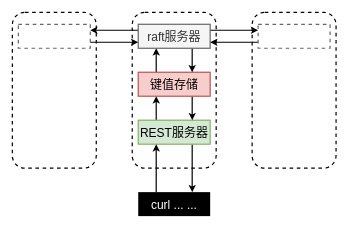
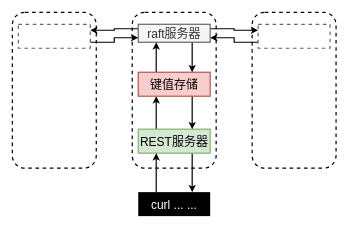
  <mxCell id="0" />
  <mxCell id="1" parent="0" />
  <mxCell id="2" value="" style="rounded=1;whiteSpace=wrap;html=1;fillColor=none;dashed=1;strokeWidth=2;fontSize=20;" parent="1" vertex="1"><mxGeometry x="220" y="20" width="140" height="260" as="geometry" /></mxCell>
  <mxCell id="3" value="" style="rounded=1;whiteSpace=wrap;html=1;fillColor=none;dashed=1;strokeWidth=2;fontSize=20;" parent="1" vertex="1"><mxGeometry x="420" y="20" width="140" height="260" as="geometry" /></mxCell>
  <mxCell id="4" value="" style="rounded=1;whiteSpace=wrap;html=1;fillColor=none;dashed=1;strokeWidth=2;fontSize=20;" parent="1" vertex="1"><mxGeometry x="20" y="20" width="140" height="260" as="geometry" /></mxCell>
  <mxCell id="5" style="edgeStyle=orthogonalEdgeStyle;rounded=0;orthogonalLoop=1;jettySize=auto;html=1;exitX=0.25;exitY=0;exitDx=0;exitDy=0;entryX=0.25;entryY=1;entryDx=0;entryDy=0;endArrow=classic;endFill=1;strokeWidth=2;fontSize=20;" parent="1" source="7" target="10" edge="1"><mxGeometry relative="1" as="geometry" /></mxCell>
  <mxCell id="6" style="edgeStyle=orthogonalEdgeStyle;rounded=0;orthogonalLoop=1;jettySize=auto;html=1;exitX=0.75;exitY=1;exitDx=0;exitDy=0;entryX=0.75;entryY=0;entryDx=0;entryDy=0;startArrow=none;startFill=0;endArrow=classic;endFill=1;strokeWidth=2;fontSize=20;" parent="1" source="7" target="20" edge="1"><mxGeometry relative="1" as="geometry" /></mxCell>
- <mxCell id="7" value="REST服务器" style="rounded=0;whiteSpace=wrap;html=1;fillColor=#d5e8d4;strokeColor=#82b366;strokeWidth=2;fontSize=20;" parent="1" vertex="1"><mxGeometry x="230" y="200" width="120" height="40" as="geometry" /></mxCell>
+ <mxCell id="7" value="REST服务器" style="rounded=0;whiteSpace=wrap;html=1;fillColor=#d5e8d4;strokeColor=#82b366;strokeWidth=2;fontSize=20;" parent="1" vertex="1"><mxGeometry x="230" y="215" width="120" height="40" as="geometry" /></mxCell>
  <mxCell id="8" style="edgeStyle=orthogonalEdgeStyle;rounded=0;orthogonalLoop=1;jettySize=auto;html=1;exitX=0.25;exitY=0;exitDx=0;exitDy=0;entryX=0.25;entryY=1;entryDx=0;entryDy=0;strokeWidth=2;fontSize=20;" parent="1" source="10" target="14" edge="1"><mxGeometry relative="1" as="geometry" /></mxCell>
  <mxCell id="9" style="edgeStyle=orthogonalEdgeStyle;rounded=0;orthogonalLoop=1;jettySize=auto;html=1;exitX=0.75;exitY=1;exitDx=0;exitDy=0;entryX=0.75;entryY=0;entryDx=0;entryDy=0;endArrow=classic;endFill=1;strokeWidth=2;fontSize=20;" parent="1" source="10" target="7" edge="1"><mxGeometry relative="1" as="geometry" /></mxCell>
  <mxCell id="10" value="键值存储" style="rounded=0;whiteSpace=wrap;html=1;fillColor=#f8cecc;strokeColor=#b85450;strokeWidth=2;fontSize=20;" parent="1" vertex="1"><mxGeometry x="230" y="120" width="120" height="40" as="geometry" /></mxCell>
  <mxCell id="11" style="edgeStyle=orthogonalEdgeStyle;rounded=0;orthogonalLoop=1;jettySize=auto;html=1;exitX=0.75;exitY=1;exitDx=0;exitDy=0;entryX=0.75;entryY=0;entryDx=0;entryDy=0;strokeWidth=2;fontSize=20;" parent="1" source="14" target="10" edge="1"><mxGeometry relative="1" as="geometry" /></mxCell>
  <mxCell id="12" style="edgeStyle=orthogonalEdgeStyle;rounded=0;orthogonalLoop=1;jettySize=auto;html=1;exitX=0;exitY=0.25;exitDx=0;exitDy=0;entryX=1;entryY=0.25;entryDx=0;entryDy=0;startArrow=none;startFill=0;endArrow=classic;endFill=1;strokeWidth=2;fontSize=20;" parent="1" source="14" target="16" edge="1"><mxGeometry relative="1" as="geometry" /></mxCell>
  <mxCell id="13" style="edgeStyle=orthogonalEdgeStyle;rounded=0;orthogonalLoop=1;jettySize=auto;html=1;exitX=1;exitY=0.25;exitDx=0;exitDy=0;entryX=0;entryY=0.25;entryDx=0;entryDy=0;startArrow=none;startFill=0;endArrow=classic;endFill=1;strokeWidth=2;fontSize=20;" parent="1" source="14" target="18" edge="1"><mxGeometry relative="1" as="geometry" /></mxCell>
- <mxCell id="14" value="raft服务器" style="rounded=0;whiteSpace=wrap;html=1;fillColor=#f5f5f5;strokeColor=#666666;fontColor=#333333;strokeWidth=2;fontSize=20;" parent="1" vertex="1"><mxGeometry x="230" y="40" width="120" height="40" as="geometry" /></mxCell>
+ <mxCell id="14" value="raft服务器" style="rounded=0;whiteSpace=wrap;html=1;fillColor=#f5f5f5;strokeColor=#666666;fontColor=#333333;strokeWidth=2;fontSize=20;" parent="1" vertex="1"><mxGeometry x="230" y="40" width="120" height="30" as="geometry" /></mxCell>
  <mxCell id="15" style="edgeStyle=orthogonalEdgeStyle;rounded=0;orthogonalLoop=1;jettySize=auto;html=1;exitX=1;exitY=0.75;exitDx=0;exitDy=0;entryX=0;entryY=0.75;entryDx=0;entryDy=0;startArrow=none;startFill=0;endArrow=classic;endFill=1;strokeWidth=2;fontSize=20;" parent="1" source="16" target="14" edge="1"><mxGeometry relative="1" as="geometry" /></mxCell>
  <mxCell id="16" value="" style="rounded=0;whiteSpace=wrap;html=1;strokeColor=#666666;fontColor=#333333;fillColor=none;dashed=1;strokeWidth=2;fontSize=20;" parent="1" vertex="1"><mxGeometry x="30" y="40" width="120" height="40" as="geometry" /></mxCell>
  <mxCell id="17" style="edgeStyle=orthogonalEdgeStyle;rounded=0;orthogonalLoop=1;jettySize=auto;html=1;exitX=0;exitY=0.75;exitDx=0;exitDy=0;entryX=1;entryY=0.75;entryDx=0;entryDy=0;startArrow=none;startFill=0;endArrow=classic;endFill=1;strokeWidth=2;fontSize=20;" parent="1" source="18" target="14" edge="1"><mxGeometry relative="1" as="geometry" /></mxCell>
  <mxCell id="18" value="" style="rounded=0;whiteSpace=wrap;html=1;strokeColor=#666666;fontColor=#333333;fillColor=none;dashed=1;strokeWidth=2;fontSize=20;" parent="1" vertex="1"><mxGeometry x="430" y="40" width="120" height="40" as="geometry" /></mxCell>
  <mxCell id="19" style="edgeStyle=orthogonalEdgeStyle;rounded=0;orthogonalLoop=1;jettySize=auto;html=1;exitX=0.25;exitY=0;exitDx=0;exitDy=0;entryX=0.25;entryY=1;entryDx=0;entryDy=0;startArrow=none;startFill=0;endArrow=classic;endFill=1;strokeWidth=2;fontSize=20;" parent="1" source="20" target="7" edge="1"><mxGeometry relative="1" as="geometry" /></mxCell>
  <mxCell id="20" value="&lt;font color=&quot;#ffffff&quot; style=&quot;font-size: 20px&quot;&gt;curl ... ...&lt;/font&gt;" style="rounded=0;whiteSpace=wrap;html=1;dashed=1;fillColor=#000000;strokeColor=none;align=center;strokeWidth=2;fontSize=20;" parent="1" vertex="1"><mxGeometry x="230" y="320" width="120" height="40" as="geometry" /></mxCell>
